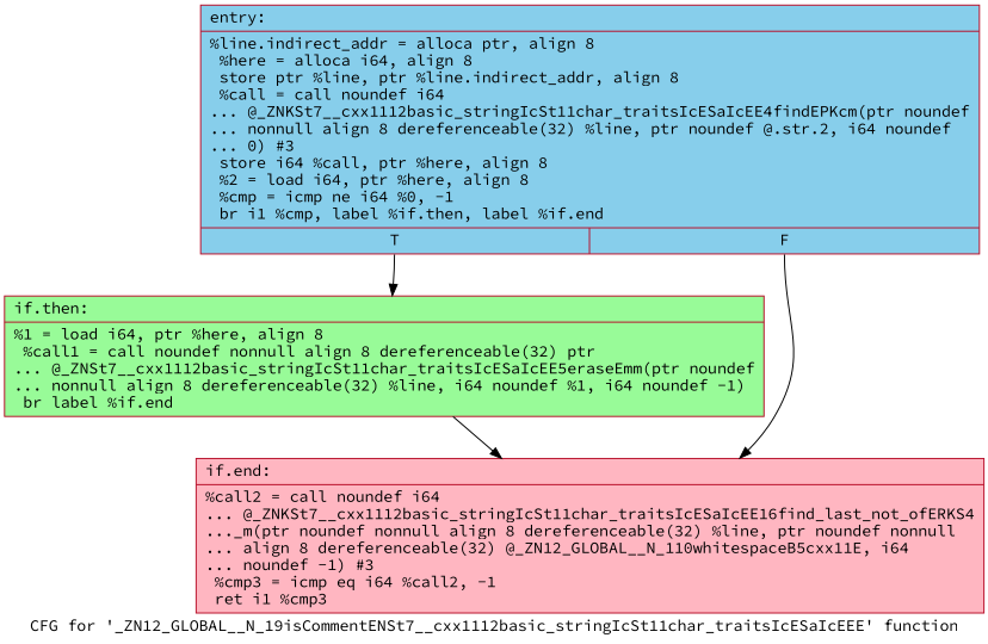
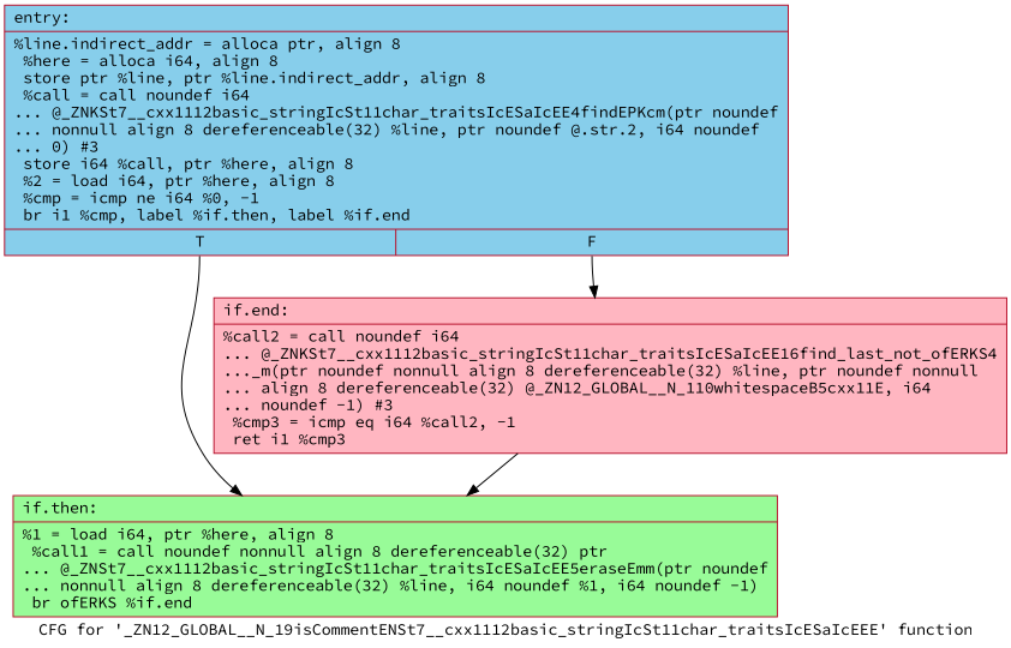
  digraph {
    fontname="Source Code Pro"
    label="CFG for '_ZN12_GLOBAL__N_19isCommentENSt7__cxx1112basic_stringIcSt11char_traitsIcESaIcEEE' function"
    node [color="#b70d28ff" fontname="Source Code Pro" shape=record style=filled]
    edge [fontname="Source Code Pro"]
    n1 [fillcolor=skyblue label="{entry:\l|  %line.indirect_addr = alloca ptr, align 8\l  %here = alloca i64, align 8\l  store ptr %line, ptr %line.indirect_addr, align 8\l  %call = call noundef i64\l... @_ZNKSt7__cxx1112basic_stringIcSt11char_traitsIcESaIcEE4findEPKcm(ptr noundef\l... nonnull align 8 dereferenceable(32) %line, ptr noundef @.str.2, i64 noundef\l... 0) #3\l  store i64 %call, ptr %here, align 8\l  %2 = load i64, ptr %here, align 8\l  %cmp = icmp ne i64 %0, -1\l  br i1 %cmp, label %if.then, label %if.end\l|{<s0>T|<s1>F}}"]
-   n2 [fillcolor=palegreen label="{if.then:\l|  %1 = load i64, ptr %here, align 8\l  %call1 = call noundef nonnull align 8 dereferenceable(32) ptr\l... @_ZNSt7__cxx1112basic_stringIcSt11char_traitsIcESaIcEE5eraseEmm(ptr noundef\l... nonnull align 8 dereferenceable(32) %line, i64 noundef %1, i64 noundef -1)\l  br label %if.end\l}"]
+   n2 [fillcolor=palegreen label="{if.then:\l|  %1 = load i64, ptr %here, align 8\l  %call1 = call noundef nonnull align 8 dereferenceable(32) ptr\l... @_ZNSt7__cxx1112basic_stringIcSt11char_traitsIcESaIcEE5eraseEmm(ptr noundef\l... nonnull align 8 dereferenceable(32) %line, i64 noundef %1, i64 noundef -1)\l  br ofERKS %if.end\l}"]
    n3 [fillcolor=lightpink label="{if.end:\l|  %call2 = call noundef i64\l... @_ZNKSt7__cxx1112basic_stringIcSt11char_traitsIcESaIcEE16find_last_not_ofERKS4\l..._m(ptr noundef nonnull align 8 dereferenceable(32) %line, ptr noundef nonnull\l... align 8 dereferenceable(32) @_ZN12_GLOBAL__N_110whitespaceB5cxx11E, i64\l... noundef -1) #3\l  %cmp3 = icmp eq i64 %call2, -1\l  ret i1 %cmp3\l}"]
    n1 -> n2 [tailport=s0]
    n1 -> n3 [tailport=s1]
-   n2 -> n3
+   n3 -> n2
  }
